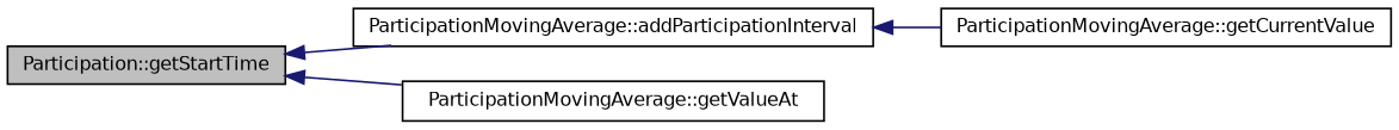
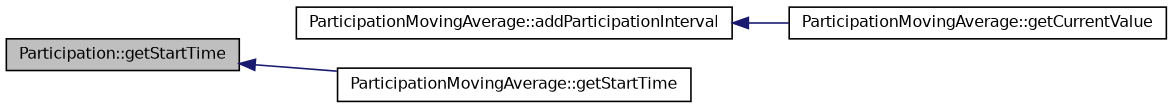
  digraph {
    rankdir=LR
    node [color=black fillcolor=white fontname=Helvetica fontsize=10 shape=record style=filled]
    edge [color=midnightblue dir=back fontname=Helvetica fontsize=10 labelfontname=Helvetica labelfontsize=10 style=solid]
    n1 [fillcolor=grey75 fontcolor=black height=0.2 label="Participation::getStartTime" width=0.4]
    n2 [height=0.2 label="ParticipationMovingAverage::addParticipationInterval" width=0.4]
-   n3 [height=0.2 label="ParticipationMovingAverage::getValueAt" width=0.4]
+   n3 [height=0.2 label="ParticipationMovingAverage::getStartTime" width=0.4]
    n4 [height=0.2 label="ParticipationMovingAverage::getCurrentValue" width=0.4]
-   n1 -> n2
    n1 -> n3
    n2 -> n4
  }
